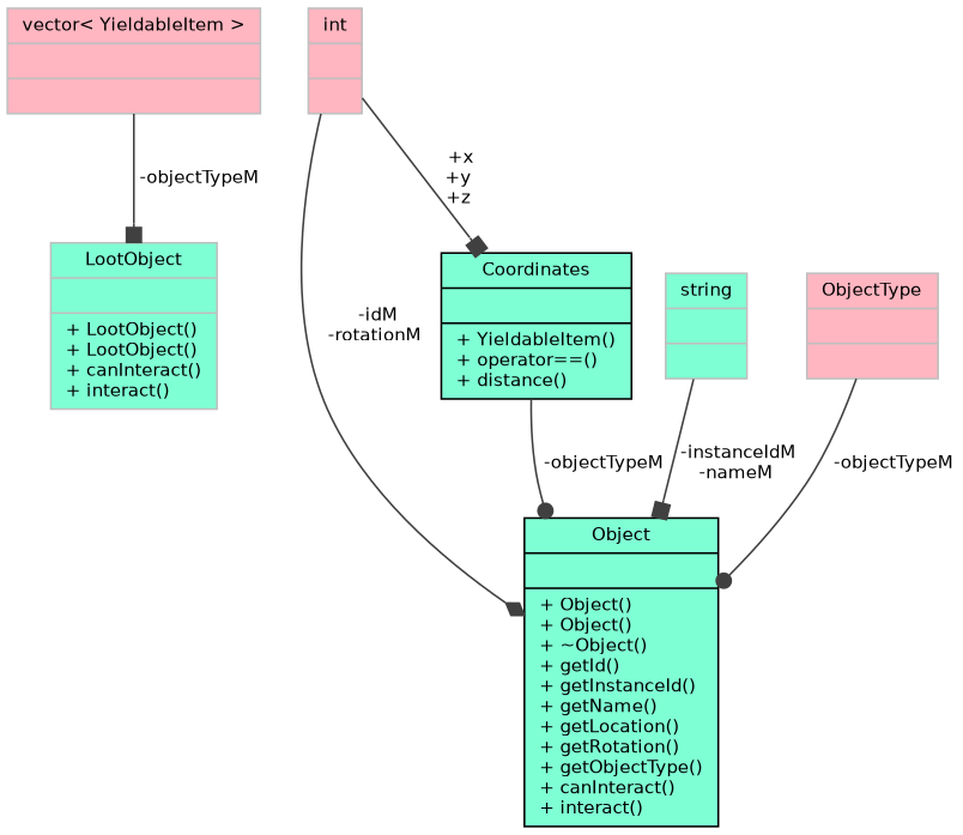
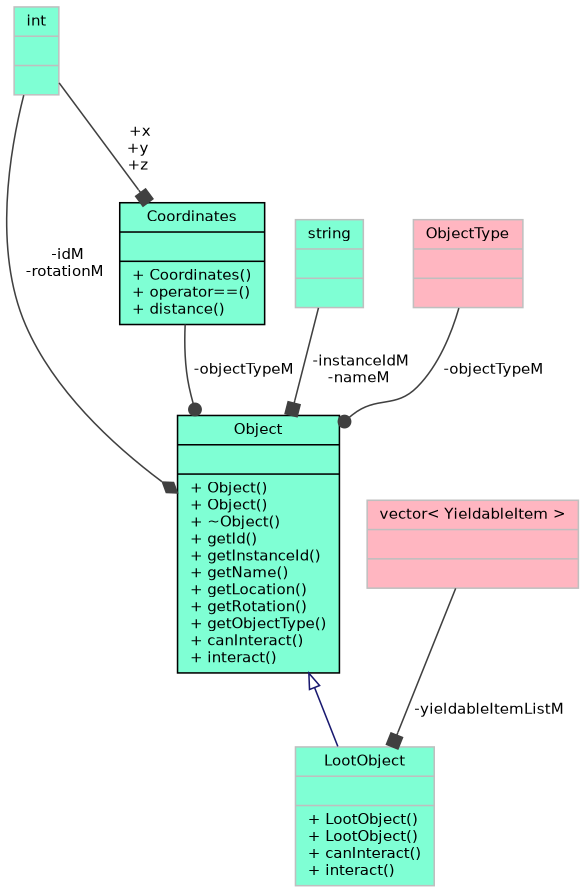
  digraph {
    node [color=grey75 fillcolor=aquamarine fontname=Helvetica fontsize=10 shape=record style=filled]
    edge [color=grey25 fontname=Helvetica fontsize=10 labelfontname=Helvetica labelfontsize=10 style=solid arrowhead=box]
    n1 [fontcolor=black height=0.2 label="{LootObject\n||+ LootObject()\l+ LootObject()\l+ canInteract()\l+ interact()\l}" width=0.4]
    n2 [color=black height=0.2 label="{Object\n||+ Object()\l+ Object()\l+ ~Object()\l+ getId()\l+ getInstanceId()\l+ getName()\l+ getLocation()\l+ getRotation()\l+ getObjectType()\l+ canInteract()\l+ interact()\l}" width=0.4]
-   n3 [color=black height=0.2 label="{Coordinates\n||+ YieldableItem()\l+ operator==()\l+ distance()\l}" width=0.4]
-   n4 [fillcolor=lightpink height=0.2 label="{int\n||}" width=0.4]
+   n3 [color=black height=0.2 label="{Coordinates\n||+ Coordinates()\l+ operator==()\l+ distance()\l}" width=0.4]
+   n4 [height=0.2 label="{int\n||}" width=0.4]
    n5 [height=0.2 label="{string\n||}" width=0.4]
    n6 [fillcolor=lightpink height=0.2 label="{ObjectType\n||}" width=0.4]
    n7 [fillcolor=lightpink height=0.2 label="{vector\< YieldableItem \>\n||}" width=0.4]
+   n2 -> n1 [arrowtail=onormal color=midnightblue dir=back arrowhead=""]
    n3 -> n2 [arrowhead=dot label=" -objectTypeM"]
    n4 -> n2 [arrowhead=diamond label=" -idM\n-rotationM"]
    n4 -> n3 [label=" +x\n+y\n+z"]
    n5 -> n2 [label=" -instanceIdM\n-nameM"]
    n6 -> n2 [arrowhead=dot label=" -objectTypeM"]
-   n7 -> n1 [label=" -objectTypeM"]
+   n7 -> n1 [label=" -yieldableItemListM"]
  }
